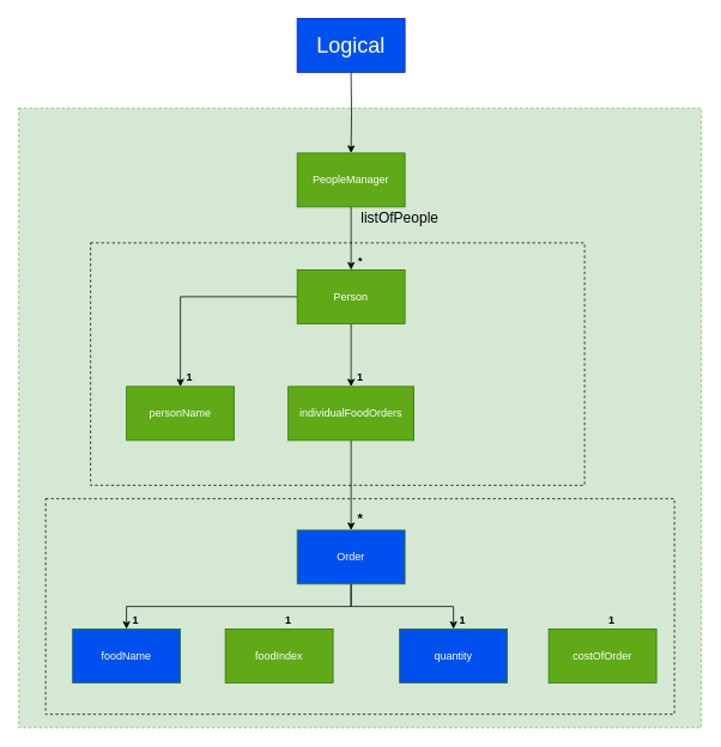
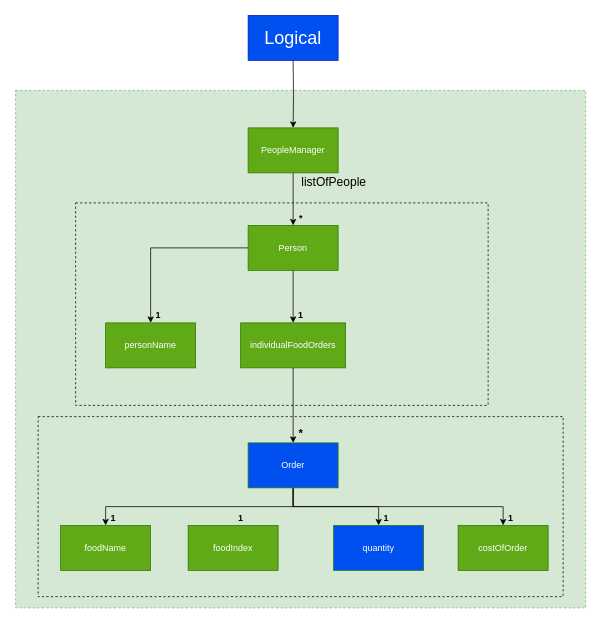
  <mxCell id="0" />
  <mxCell id="1" parent="0" />
  <mxCell id="2" value="" style="rounded=0;whiteSpace=wrap;html=1;dashed=1;fillColor=#d5e8d4;strokeColor=#82b366;" vertex="1" parent="1"><mxGeometry x="20" y="120" width="760" height="690" as="geometry" /></mxCell>
  <mxCell id="3" value="" style="rounded=0;whiteSpace=wrap;html=1;fillColor=none;dashed=1;" vertex="1" parent="1"><mxGeometry x="50" y="555" width="700" height="240" as="geometry" /></mxCell>
  <mxCell id="4" value="" style="rounded=0;whiteSpace=wrap;html=1;fillColor=none;dashed=1;" vertex="1" parent="1"><mxGeometry x="100" y="270" width="550" height="270" as="geometry" /></mxCell>
  <mxCell id="5" style="edgeStyle=orthogonalEdgeStyle;rounded=0;orthogonalLoop=1;jettySize=auto;html=1;entryX=0.5;entryY=0;entryDx=0;entryDy=0;" edge="1" parent="1" source="6" target="9"><mxGeometry relative="1" as="geometry" /></mxCell>
  <mxCell id="6" value="PeopleManager" style="rounded=0;whiteSpace=wrap;html=1;fillColor=#60a917;strokeColor=#2D7600;fontColor=#ffffff;" vertex="1" parent="1"><mxGeometry x="330" y="170" width="120" height="60" as="geometry" /></mxCell>
  <mxCell id="7" style="edgeStyle=orthogonalEdgeStyle;rounded=0;orthogonalLoop=1;jettySize=auto;html=1;entryX=0.5;entryY=0;entryDx=0;entryDy=0;exitX=0;exitY=0.5;exitDx=0;exitDy=0;" edge="1" parent="1" source="9" target="10"><mxGeometry relative="1" as="geometry"><mxPoint x="390" y="70" as="targetPoint" /></mxGeometry></mxCell>
  <mxCell id="8" style="edgeStyle=orthogonalEdgeStyle;rounded=0;orthogonalLoop=1;jettySize=auto;html=1;entryX=0.5;entryY=0;entryDx=0;entryDy=0;" edge="1" parent="1" source="9" target="12"><mxGeometry relative="1" as="geometry" /></mxCell>
  <mxCell id="9" value="Person" style="rounded=0;whiteSpace=wrap;html=1;fillColor=#60a917;strokeColor=#2D7600;fontColor=#ffffff;" vertex="1" parent="1"><mxGeometry x="330" y="300" width="120" height="60" as="geometry" /></mxCell>
  <mxCell id="10" value="personName" style="rounded=0;whiteSpace=wrap;html=1;fillColor=#60a917;strokeColor=#2D7600;fontColor=#ffffff;" vertex="1" parent="1"><mxGeometry x="140" y="430" width="120" height="60" as="geometry" /></mxCell>
  <mxCell id="11" style="edgeStyle=orthogonalEdgeStyle;rounded=0;orthogonalLoop=1;jettySize=auto;html=1;entryX=0.5;entryY=0;entryDx=0;entryDy=0;" edge="1" parent="1" source="12" target="17"><mxGeometry relative="1" as="geometry" /></mxCell>
  <mxCell id="12" value="individualFoodOrders" style="rounded=0;whiteSpace=wrap;html=1;fillColor=#60a917;strokeColor=#2D7600;fontColor=#ffffff;" vertex="1" parent="1"><mxGeometry x="320" y="430" width="140" height="60" as="geometry" /></mxCell>
  <mxCell id="13" value="&lt;font style=&quot;font-size: 16px ; font-weight: normal&quot;&gt;listOfPeople&lt;/font&gt;" style="text;strokeColor=none;fillColor=none;html=1;fontSize=24;fontStyle=1;verticalAlign=middle;align=center;" vertex="1" parent="1"><mxGeometry x="394" y="220" width="100" height="40" as="geometry" /></mxCell>
  <mxCell id="14" style="edgeStyle=orthogonalEdgeStyle;rounded=0;orthogonalLoop=1;jettySize=auto;html=1;entryX=0.5;entryY=0;entryDx=0;entryDy=0;exitX=0.5;exitY=1;exitDx=0;exitDy=0;" edge="1" parent="1" source="17" target="18"><mxGeometry relative="1" as="geometry" /></mxCell>
  <mxCell id="15" style="edgeStyle=orthogonalEdgeStyle;rounded=0;orthogonalLoop=1;jettySize=auto;html=1;entryX=0.5;entryY=0;entryDx=0;entryDy=0;" edge="1" parent="1" source="17" target="20"><mxGeometry relative="1" as="geometry" /></mxCell>
+ <mxCell id="16" style="edgeStyle=orthogonalEdgeStyle;rounded=0;orthogonalLoop=1;jettySize=auto;html=1;entryX=0.5;entryY=0;entryDx=0;entryDy=0;exitX=0.5;exitY=1;exitDx=0;exitDy=0;" edge="1" parent="1" source="17" target="24"><mxGeometry relative="1" as="geometry" /></mxCell>
  <mxCell id="17" value="Order" style="rounded=0;whiteSpace=wrap;html=1;fillColor=#0050ef;strokeColor=#2D7600;fontColor=#ffffff;" vertex="1" parent="1"><mxGeometry x="330" y="590" width="120" height="60" as="geometry" /></mxCell>
- <mxCell id="18" value="foodName" style="rounded=0;whiteSpace=wrap;html=1;fillColor=#0050ef;strokeColor=#2D7600;fontColor=#ffffff;" vertex="1" parent="1"><mxGeometry x="80" y="700" width="120" height="60" as="geometry" /></mxCell>
+ <mxCell id="18" value="foodName" style="rounded=0;whiteSpace=wrap;html=1;fillColor=#60a917;strokeColor=#2D7600;fontColor=#ffffff;" vertex="1" parent="1"><mxGeometry x="80" y="700" width="120" height="60" as="geometry" /></mxCell>
  <mxCell id="19" value="foodIndex" style="rounded=0;whiteSpace=wrap;html=1;fillColor=#60a917;strokeColor=#2D7600;fontColor=#ffffff;" vertex="1" parent="1"><mxGeometry x="250" y="700" width="120" height="60" as="geometry" /></mxCell>
  <mxCell id="20" value="quantity" style="rounded=0;whiteSpace=wrap;html=1;fillColor=#0050ef;strokeColor=#2D7600;fontColor=#ffffff;" vertex="1" parent="1"><mxGeometry x="444" y="700" width="120" height="60" as="geometry" /></mxCell>
  <mxCell id="21" value="&lt;font style=&quot;font-size: 12px;&quot;&gt;1&lt;/font&gt;" style="text;strokeColor=none;fillColor=none;html=1;fontSize=12;fontStyle=1;verticalAlign=middle;align=center;" vertex="1" parent="1"><mxGeometry x="350" y="400" width="100" height="40" as="geometry" /></mxCell>
  <mxCell id="22" value="&lt;font style=&quot;font-size: 12px;&quot;&gt;1&lt;/font&gt;" style="text;strokeColor=none;fillColor=none;html=1;fontSize=12;fontStyle=1;verticalAlign=middle;align=center;" vertex="1" parent="1"><mxGeometry x="100" y="670" width="100" height="40" as="geometry" /></mxCell>
  <mxCell id="23" value="&lt;font style=&quot;font-size: 12px;&quot;&gt;1&lt;/font&gt;" style="text;strokeColor=none;fillColor=none;html=1;fontSize=12;fontStyle=1;verticalAlign=middle;align=center;" vertex="1" parent="1"><mxGeometry x="160" y="400" width="100" height="40" as="geometry" /></mxCell>
  <mxCell id="24" value="costOfOrder" style="rounded=0;whiteSpace=wrap;html=1;fillColor=#60a917;strokeColor=#2D7600;fontColor=#ffffff;" vertex="1" parent="1"><mxGeometry x="610" y="700" width="120" height="60" as="geometry" /></mxCell>
  <mxCell id="25" value="&lt;font style=&quot;font-size: 12px;&quot;&gt;1&lt;/font&gt;" style="text;strokeColor=none;fillColor=none;html=1;fontSize=12;fontStyle=1;verticalAlign=middle;align=center;" vertex="1" parent="1"><mxGeometry x="270" y="670" width="100" height="40" as="geometry" /></mxCell>
  <mxCell id="26" value="&lt;font style=&quot;font-size: 12px;&quot;&gt;1&lt;/font&gt;" style="text;strokeColor=none;fillColor=none;html=1;fontSize=12;fontStyle=1;verticalAlign=middle;align=center;" vertex="1" parent="1"><mxGeometry x="464" y="670" width="100" height="40" as="geometry" /></mxCell>
  <mxCell id="27" value="&lt;font style=&quot;font-size: 12px;&quot;&gt;1&lt;/font&gt;" style="text;strokeColor=none;fillColor=none;html=1;fontSize=12;fontStyle=1;verticalAlign=middle;align=center;" vertex="1" parent="1"><mxGeometry x="630" y="670" width="100" height="40" as="geometry" /></mxCell>
  <mxCell id="28" value="&lt;font style=&quot;font-size: 15px&quot;&gt;*&lt;/font&gt;" style="text;strokeColor=none;fillColor=none;html=1;fontSize=24;fontStyle=1;verticalAlign=middle;align=center;" vertex="1" parent="1"><mxGeometry x="350" y="555" width="100" height="40" as="geometry" /></mxCell>
  <mxCell id="29" value="" style="endArrow=classic;html=1;rounded=0;edgeStyle=orthogonalEdgeStyle;entryX=0.5;entryY=0;entryDx=0;entryDy=0;" edge="1" parent="1" target="6"><mxGeometry width="50" height="50" relative="1" as="geometry"><mxPoint x="390" y="80" as="sourcePoint" /><mxPoint x="360" y="20" as="targetPoint" /></mxGeometry></mxCell>
  <mxCell id="30" value="Logical" style="rounded=0;whiteSpace=wrap;html=1;fillColor=#0050ef;fontSize=24;strokeColor=#001DBC;fontColor=#ffffff;" vertex="1" parent="1"><mxGeometry x="330" y="20" width="120" height="60" as="geometry" /></mxCell>
  <mxCell id="31" value="&lt;font style=&quot;font-size: 12px;&quot;&gt;*&lt;/font&gt;" style="text;strokeColor=none;fillColor=none;html=1;fontSize=12;fontStyle=1;verticalAlign=middle;align=center;" vertex="1" parent="1"><mxGeometry x="350" y="270" width="100" height="40" as="geometry" /></mxCell>
